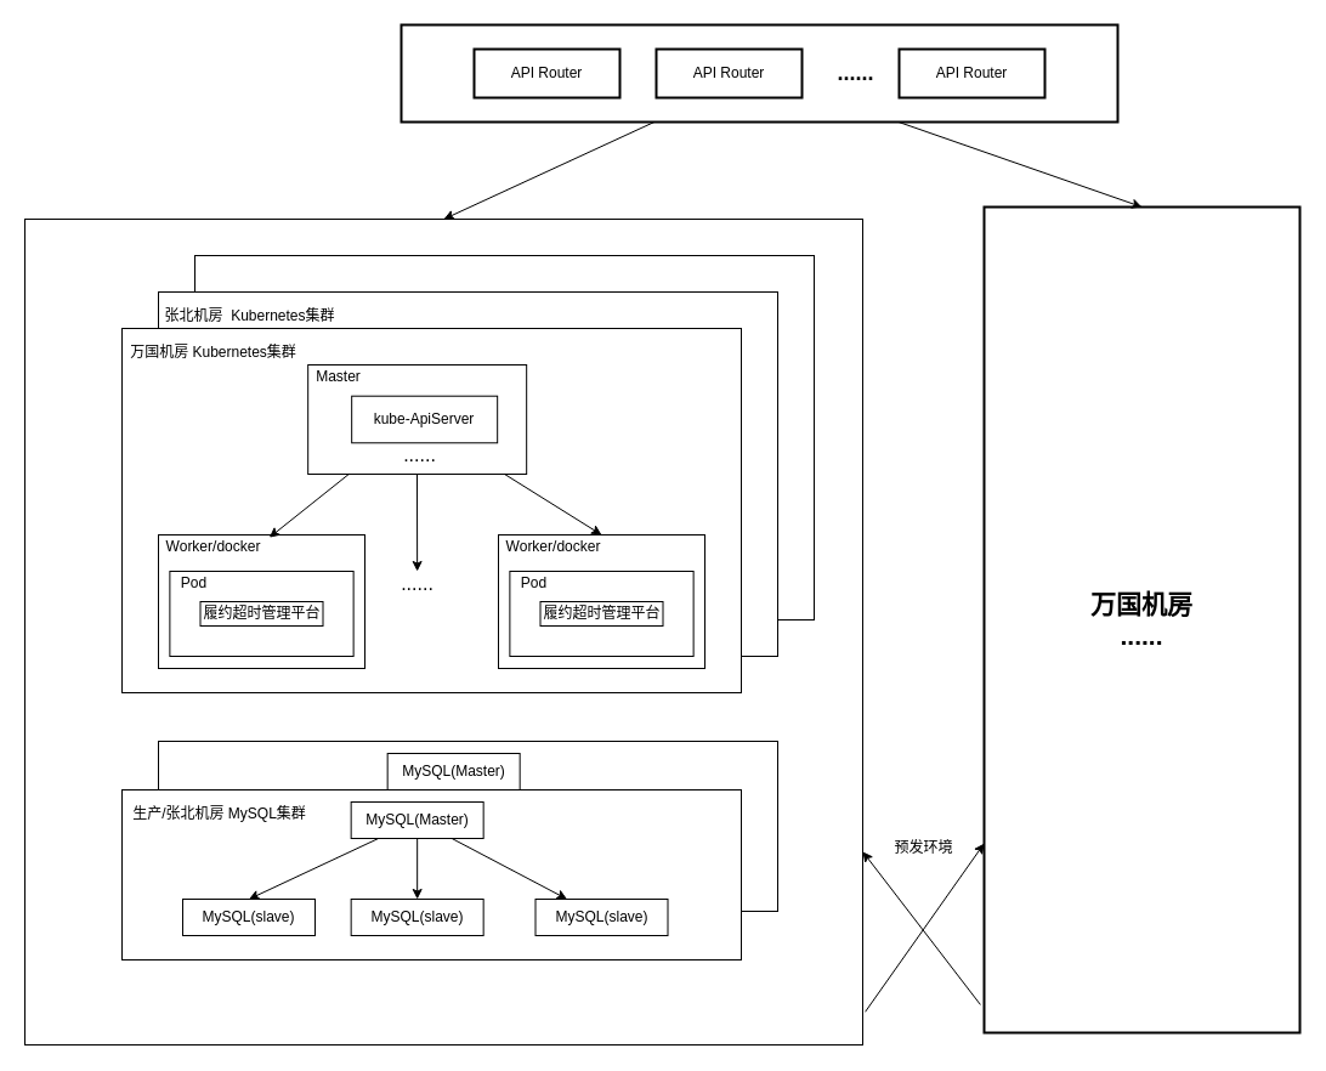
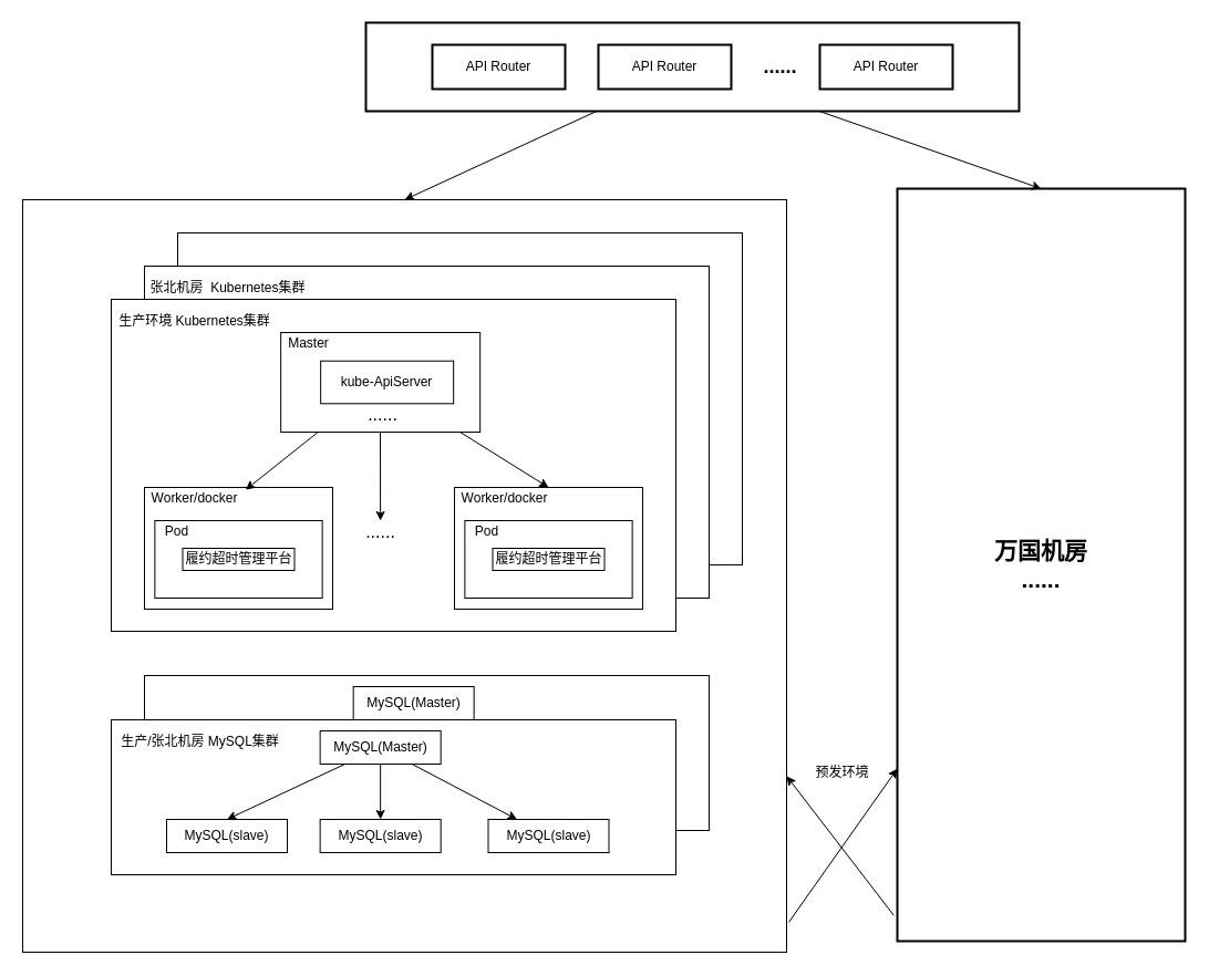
  <mxCell id="0" />
  <mxCell id="1" parent="0" />
  <mxCell id="2" value="" style="rounded=0;whiteSpace=wrap;html=1;" vertex="1" parent="1"><mxGeometry x="20" y="180" width="690" height="680" as="geometry" /></mxCell>
  <mxCell id="3" value="" style="group" vertex="1" connectable="0" parent="1"><mxGeometry x="130" y="610" width="510" height="175" as="geometry" /></mxCell>
  <mxCell id="4" value="" style="rounded=0;whiteSpace=wrap;html=1;" vertex="1" parent="3"><mxGeometry width="510" height="140" as="geometry" /></mxCell>
  <mxCell id="5" value="MySQL(Master)" style="rounded=0;whiteSpace=wrap;html=1;" vertex="1" parent="3"><mxGeometry x="188.66" y="10" width="109" height="30" as="geometry" /></mxCell>
  <mxCell id="6" value="MySQL(slave)" style="rounded=0;whiteSpace=wrap;html=1;" vertex="1" parent="3"><mxGeometry x="50.0" y="90" width="109" height="30" as="geometry" /></mxCell>
  <mxCell id="7" style="edgeStyle=none;rounded=0;orthogonalLoop=1;jettySize=auto;html=1;entryX=0.5;entryY=0;entryDx=0;entryDy=0;" edge="1" parent="3" source="5" target="6"><mxGeometry relative="1" as="geometry" /></mxCell>
  <mxCell id="8" value="MySQL(slave)" style="rounded=0;whiteSpace=wrap;html=1;" vertex="1" parent="3"><mxGeometry x="188.66" y="90" width="109" height="30" as="geometry" /></mxCell>
  <mxCell id="9" style="edgeStyle=none;rounded=0;orthogonalLoop=1;jettySize=auto;html=1;" edge="1" parent="3" source="5" target="8"><mxGeometry relative="1" as="geometry" /></mxCell>
  <mxCell id="10" value="MySQL(slave)" style="rounded=0;whiteSpace=wrap;html=1;" vertex="1" parent="3"><mxGeometry x="340.5" y="90" width="109" height="30" as="geometry" /></mxCell>
  <mxCell id="11" style="edgeStyle=none;rounded=0;orthogonalLoop=1;jettySize=auto;html=1;" edge="1" parent="3" source="5" target="10"><mxGeometry relative="1" as="geometry" /></mxCell>
  <mxCell id="12" value="" style="group" vertex="1" connectable="0" parent="3"><mxGeometry x="-30" y="40" width="510" height="140" as="geometry" /></mxCell>
  <mxCell id="13" value="" style="rounded=0;whiteSpace=wrap;html=1;" vertex="1" parent="12"><mxGeometry width="510" height="140" as="geometry" /></mxCell>
  <mxCell id="14" value="MySQL(Master)" style="rounded=0;whiteSpace=wrap;html=1;" vertex="1" parent="12"><mxGeometry x="188.66" y="10" width="109" height="30" as="geometry" /></mxCell>
  <mxCell id="15" value="MySQL(slave)" style="rounded=0;whiteSpace=wrap;html=1;" vertex="1" parent="12"><mxGeometry x="50.0" y="90" width="109" height="30" as="geometry" /></mxCell>
  <mxCell id="16" style="edgeStyle=none;rounded=0;orthogonalLoop=1;jettySize=auto;html=1;entryX=0.5;entryY=0;entryDx=0;entryDy=0;" edge="1" parent="12" source="14" target="15"><mxGeometry relative="1" as="geometry" /></mxCell>
  <mxCell id="17" value="MySQL(slave)" style="rounded=0;whiteSpace=wrap;html=1;" vertex="1" parent="12"><mxGeometry x="188.66" y="90" width="109" height="30" as="geometry" /></mxCell>
  <mxCell id="18" style="edgeStyle=none;rounded=0;orthogonalLoop=1;jettySize=auto;html=1;" edge="1" parent="12" source="14" target="17"><mxGeometry relative="1" as="geometry" /></mxCell>
  <mxCell id="19" value="MySQL(slave)" style="rounded=0;whiteSpace=wrap;html=1;" vertex="1" parent="12"><mxGeometry x="340.5" y="90" width="109" height="30" as="geometry" /></mxCell>
  <mxCell id="20" style="edgeStyle=none;rounded=0;orthogonalLoop=1;jettySize=auto;html=1;" edge="1" parent="12" source="14" target="19"><mxGeometry relative="1" as="geometry" /></mxCell>
  <mxCell id="21" value="生产/张北机房 MySQL集群" style="text;html=1;align=center;verticalAlign=middle;resizable=0;points=[];autosize=1;" vertex="1" parent="12"><mxGeometry y="10" width="160" height="20" as="geometry" /></mxCell>
  <mxCell id="22" value="" style="group" vertex="1" connectable="0" parent="1"><mxGeometry x="160" y="210" width="510" height="300" as="geometry" /></mxCell>
  <mxCell id="23" value="" style="rounded=0;whiteSpace=wrap;html=1;" vertex="1" parent="22"><mxGeometry width="510" height="300" as="geometry" /></mxCell>
  <mxCell id="24" value="" style="group" vertex="1" connectable="0" parent="22"><mxGeometry x="153.17" y="30" width="180" height="90" as="geometry" /></mxCell>
  <mxCell id="25" value="" style="rounded=0;whiteSpace=wrap;html=1;" vertex="1" parent="24"><mxGeometry width="180" height="90" as="geometry" /></mxCell>
  <mxCell id="26" value="Master" style="text;html=1;align=center;verticalAlign=middle;resizable=0;points=[];autosize=1;" vertex="1" parent="24"><mxGeometry width="50" height="20" as="geometry" /></mxCell>
  <mxCell id="27" value="kube-ApiServer" style="rounded=0;whiteSpace=wrap;html=1;" vertex="1" parent="24"><mxGeometry x="36" y="25.714" width="120" height="38.571" as="geometry" /></mxCell>
  <mxCell id="28" value="&lt;font style=&quot;font-size: 16px&quot;&gt;......&lt;/font&gt;" style="text;html=1;align=center;verticalAlign=middle;resizable=0;points=[];autosize=1;" vertex="1" parent="24"><mxGeometry x="72" y="64.286" width="40" height="20" as="geometry" /></mxCell>
  <mxCell id="29" value="" style="group" vertex="1" connectable="0" parent="22"><mxGeometry x="30" y="170" width="170" height="110" as="geometry" /></mxCell>
  <mxCell id="30" value="" style="rounded=0;whiteSpace=wrap;html=1;" vertex="1" parent="29"><mxGeometry width="170" height="110" as="geometry" /></mxCell>
  <mxCell id="31" value="Worker/docker" style="text;html=1;align=center;verticalAlign=middle;resizable=0;points=[];autosize=1;" vertex="1" parent="29"><mxGeometry width="90" height="20" as="geometry" /></mxCell>
  <mxCell id="32" value="" style="rounded=0;whiteSpace=wrap;html=1;" vertex="1" parent="29"><mxGeometry x="9.38" y="30" width="151.25" height="70" as="geometry" /></mxCell>
  <mxCell id="33" value="Pod" style="text;html=1;align=center;verticalAlign=middle;resizable=0;points=[];autosize=1;" vertex="1" parent="29"><mxGeometry x="9.38" y="30" width="40" height="20" as="geometry" /></mxCell>
  <mxCell id="34" value="履约超时管理平台" style="rounded=0;whiteSpace=wrap;html=1;" vertex="1" parent="29"><mxGeometry x="34.5" y="55" width="101" height="20" as="geometry" /></mxCell>
  <mxCell id="35" value="" style="group" vertex="1" connectable="0" parent="22"><mxGeometry x="310" y="170" width="170" height="110" as="geometry" /></mxCell>
  <mxCell id="36" value="" style="rounded=0;whiteSpace=wrap;html=1;" vertex="1" parent="35"><mxGeometry width="170" height="110" as="geometry" /></mxCell>
  <mxCell id="37" value="Worker/docker" style="text;html=1;align=center;verticalAlign=middle;resizable=0;points=[];autosize=1;" vertex="1" parent="35"><mxGeometry width="90" height="20" as="geometry" /></mxCell>
  <mxCell id="38" value="" style="rounded=0;whiteSpace=wrap;html=1;" vertex="1" parent="35"><mxGeometry x="9.38" y="30" width="151.25" height="70" as="geometry" /></mxCell>
  <mxCell id="39" value="Pod" style="text;html=1;align=center;verticalAlign=middle;resizable=0;points=[];autosize=1;" vertex="1" parent="35"><mxGeometry x="9.38" y="30" width="40" height="20" as="geometry" /></mxCell>
  <mxCell id="40" value="履约超时管理平台" style="rounded=0;whiteSpace=wrap;html=1;" vertex="1" parent="35"><mxGeometry x="34.5" y="55" width="101" height="20" as="geometry" /></mxCell>
  <mxCell id="41" value="&lt;font style=&quot;font-size: 16px&quot;&gt;......&lt;/font&gt;" style="text;html=1;align=center;verticalAlign=middle;resizable=0;points=[];autosize=1;" vertex="1" parent="22"><mxGeometry x="223.16" y="200" width="40" height="20" as="geometry" /></mxCell>
  <mxCell id="42" style="rounded=0;orthogonalLoop=1;jettySize=auto;html=1;entryX=1.015;entryY=0.108;entryDx=0;entryDy=0;entryPerimeter=0;" edge="1" parent="22" source="25" target="31"><mxGeometry relative="1" as="geometry" /></mxCell>
  <mxCell id="43" style="edgeStyle=none;rounded=0;orthogonalLoop=1;jettySize=auto;html=1;entryX=0.5;entryY=0;entryDx=0;entryDy=0;" edge="1" parent="22" source="25" target="36"><mxGeometry relative="1" as="geometry" /></mxCell>
  <mxCell id="44" style="edgeStyle=none;rounded=0;orthogonalLoop=1;jettySize=auto;html=1;" edge="1" parent="22" target="41"><mxGeometry relative="1" as="geometry"><mxPoint x="243" y="120" as="sourcePoint" /></mxGeometry></mxCell>
  <mxCell id="45" value="" style="group" vertex="1" connectable="0" parent="1"><mxGeometry x="130" y="240" width="510" height="300" as="geometry" /></mxCell>
  <mxCell id="46" value="" style="rounded=0;whiteSpace=wrap;html=1;" vertex="1" parent="45"><mxGeometry width="510" height="300" as="geometry" /></mxCell>
  <mxCell id="47" value="" style="group" vertex="1" connectable="0" parent="45"><mxGeometry x="153.17" y="30" width="180" height="90" as="geometry" /></mxCell>
  <mxCell id="48" value="" style="rounded=0;whiteSpace=wrap;html=1;" vertex="1" parent="47"><mxGeometry width="180" height="90" as="geometry" /></mxCell>
  <mxCell id="49" value="Master" style="text;html=1;align=center;verticalAlign=middle;resizable=0;points=[];autosize=1;" vertex="1" parent="47"><mxGeometry width="50" height="20" as="geometry" /></mxCell>
  <mxCell id="50" value="kube-ApiServer" style="rounded=0;whiteSpace=wrap;html=1;" vertex="1" parent="47"><mxGeometry x="36" y="25.714" width="120" height="38.571" as="geometry" /></mxCell>
  <mxCell id="51" value="&lt;font style=&quot;font-size: 16px&quot;&gt;......&lt;/font&gt;" style="text;html=1;align=center;verticalAlign=middle;resizable=0;points=[];autosize=1;" vertex="1" parent="47"><mxGeometry x="72" y="64.286" width="40" height="20" as="geometry" /></mxCell>
  <mxCell id="52" value="" style="group" vertex="1" connectable="0" parent="45"><mxGeometry x="30" y="170" width="170" height="110" as="geometry" /></mxCell>
  <mxCell id="53" value="" style="rounded=0;whiteSpace=wrap;html=1;" vertex="1" parent="52"><mxGeometry width="170" height="110" as="geometry" /></mxCell>
  <mxCell id="54" value="Worker/docker" style="text;html=1;align=center;verticalAlign=middle;resizable=0;points=[];autosize=1;" vertex="1" parent="52"><mxGeometry width="90" height="20" as="geometry" /></mxCell>
  <mxCell id="55" value="" style="rounded=0;whiteSpace=wrap;html=1;" vertex="1" parent="52"><mxGeometry x="9.38" y="30" width="151.25" height="70" as="geometry" /></mxCell>
  <mxCell id="56" value="Pod" style="text;html=1;align=center;verticalAlign=middle;resizable=0;points=[];autosize=1;" vertex="1" parent="52"><mxGeometry x="9.38" y="30" width="40" height="20" as="geometry" /></mxCell>
  <mxCell id="57" value="履约超时管理平台" style="rounded=0;whiteSpace=wrap;html=1;" vertex="1" parent="52"><mxGeometry x="34.5" y="55" width="101" height="20" as="geometry" /></mxCell>
  <mxCell id="58" value="" style="group" vertex="1" connectable="0" parent="45"><mxGeometry x="310" y="170" width="170" height="110" as="geometry" /></mxCell>
  <mxCell id="59" value="" style="rounded=0;whiteSpace=wrap;html=1;" vertex="1" parent="58"><mxGeometry width="170" height="110" as="geometry" /></mxCell>
  <mxCell id="60" value="Worker/docker" style="text;html=1;align=center;verticalAlign=middle;resizable=0;points=[];autosize=1;" vertex="1" parent="58"><mxGeometry width="90" height="20" as="geometry" /></mxCell>
  <mxCell id="61" value="" style="rounded=0;whiteSpace=wrap;html=1;" vertex="1" parent="58"><mxGeometry x="9.38" y="30" width="151.25" height="70" as="geometry" /></mxCell>
  <mxCell id="62" value="Pod" style="text;html=1;align=center;verticalAlign=middle;resizable=0;points=[];autosize=1;" vertex="1" parent="58"><mxGeometry x="9.38" y="30" width="40" height="20" as="geometry" /></mxCell>
  <mxCell id="63" value="履约超时管理平台" style="rounded=0;whiteSpace=wrap;html=1;" vertex="1" parent="58"><mxGeometry x="34.5" y="55" width="101" height="20" as="geometry" /></mxCell>
  <mxCell id="64" value="&lt;font style=&quot;font-size: 16px&quot;&gt;......&lt;/font&gt;" style="text;html=1;align=center;verticalAlign=middle;resizable=0;points=[];autosize=1;" vertex="1" parent="45"><mxGeometry x="223.16" y="200" width="40" height="20" as="geometry" /></mxCell>
  <mxCell id="65" style="rounded=0;orthogonalLoop=1;jettySize=auto;html=1;entryX=1.015;entryY=0.108;entryDx=0;entryDy=0;entryPerimeter=0;" edge="1" parent="45" source="48" target="54"><mxGeometry relative="1" as="geometry" /></mxCell>
  <mxCell id="66" style="edgeStyle=none;rounded=0;orthogonalLoop=1;jettySize=auto;html=1;entryX=0.5;entryY=0;entryDx=0;entryDy=0;" edge="1" parent="45" source="48" target="59"><mxGeometry relative="1" as="geometry" /></mxCell>
  <mxCell id="67" style="edgeStyle=none;rounded=0;orthogonalLoop=1;jettySize=auto;html=1;" edge="1" parent="45" target="64"><mxGeometry relative="1" as="geometry"><mxPoint x="243" y="120" as="sourcePoint" /></mxGeometry></mxCell>
  <mxCell id="68" value="张北机房&amp;nbsp; Kubernetes集群" style="text;html=1;align=center;verticalAlign=middle;resizable=0;points=[];autosize=1;" vertex="1" parent="45"><mxGeometry x="-5" y="10" width="160" height="20" as="geometry" /></mxCell>
  <mxCell id="69" value="" style="group" vertex="1" connectable="0" parent="1"><mxGeometry x="100" y="270" width="510" height="300" as="geometry" /></mxCell>
  <mxCell id="70" value="" style="rounded=0;whiteSpace=wrap;html=1;" vertex="1" parent="69"><mxGeometry width="510" height="300" as="geometry" /></mxCell>
  <mxCell id="71" value="" style="group" vertex="1" connectable="0" parent="69"><mxGeometry x="153.17" y="30" width="180" height="90" as="geometry" /></mxCell>
  <mxCell id="72" value="" style="rounded=0;whiteSpace=wrap;html=1;" vertex="1" parent="71"><mxGeometry width="180" height="90" as="geometry" /></mxCell>
  <mxCell id="73" value="Master" style="text;html=1;align=center;verticalAlign=middle;resizable=0;points=[];autosize=1;" vertex="1" parent="71"><mxGeometry width="50" height="20" as="geometry" /></mxCell>
  <mxCell id="74" value="kube-ApiServer" style="rounded=0;whiteSpace=wrap;html=1;" vertex="1" parent="71"><mxGeometry x="36" y="25.714" width="120" height="38.571" as="geometry" /></mxCell>
  <mxCell id="75" value="&lt;font style=&quot;font-size: 16px&quot;&gt;......&lt;/font&gt;" style="text;html=1;align=center;verticalAlign=middle;resizable=0;points=[];autosize=1;" vertex="1" parent="71"><mxGeometry x="72" y="64.286" width="40" height="20" as="geometry" /></mxCell>
  <mxCell id="76" value="" style="group" vertex="1" connectable="0" parent="69"><mxGeometry x="30" y="170" width="170" height="110" as="geometry" /></mxCell>
  <mxCell id="77" value="" style="rounded=0;whiteSpace=wrap;html=1;" vertex="1" parent="76"><mxGeometry width="170" height="110" as="geometry" /></mxCell>
  <mxCell id="78" value="Worker/docker" style="text;html=1;align=center;verticalAlign=middle;resizable=0;points=[];autosize=1;" vertex="1" parent="76"><mxGeometry width="90" height="20" as="geometry" /></mxCell>
  <mxCell id="79" value="" style="rounded=0;whiteSpace=wrap;html=1;" vertex="1" parent="76"><mxGeometry x="9.38" y="30" width="151.25" height="70" as="geometry" /></mxCell>
  <mxCell id="80" value="Pod" style="text;html=1;align=center;verticalAlign=middle;resizable=0;points=[];autosize=1;" vertex="1" parent="76"><mxGeometry x="9.38" y="30" width="40" height="20" as="geometry" /></mxCell>
  <mxCell id="81" value="履约超时管理平台" style="rounded=0;whiteSpace=wrap;html=1;" vertex="1" parent="76"><mxGeometry x="34.5" y="55" width="101" height="20" as="geometry" /></mxCell>
  <mxCell id="82" value="" style="group" vertex="1" connectable="0" parent="69"><mxGeometry x="310" y="170" width="170" height="110" as="geometry" /></mxCell>
  <mxCell id="83" value="" style="rounded=0;whiteSpace=wrap;html=1;" vertex="1" parent="82"><mxGeometry width="170" height="110" as="geometry" /></mxCell>
  <mxCell id="84" value="Worker/docker" style="text;html=1;align=center;verticalAlign=middle;resizable=0;points=[];autosize=1;" vertex="1" parent="82"><mxGeometry width="90" height="20" as="geometry" /></mxCell>
  <mxCell id="85" value="" style="rounded=0;whiteSpace=wrap;html=1;" vertex="1" parent="82"><mxGeometry x="9.38" y="30" width="151.25" height="70" as="geometry" /></mxCell>
  <mxCell id="86" value="Pod" style="text;html=1;align=center;verticalAlign=middle;resizable=0;points=[];autosize=1;" vertex="1" parent="82"><mxGeometry x="9.38" y="30" width="40" height="20" as="geometry" /></mxCell>
  <mxCell id="87" value="履约超时管理平台" style="rounded=0;whiteSpace=wrap;html=1;" vertex="1" parent="82"><mxGeometry x="34.5" y="55" width="101" height="20" as="geometry" /></mxCell>
  <mxCell id="88" value="&lt;font style=&quot;font-size: 16px&quot;&gt;......&lt;/font&gt;" style="text;html=1;align=center;verticalAlign=middle;resizable=0;points=[];autosize=1;" vertex="1" parent="69"><mxGeometry x="223.16" y="200" width="40" height="20" as="geometry" /></mxCell>
  <mxCell id="89" style="rounded=0;orthogonalLoop=1;jettySize=auto;html=1;entryX=1.015;entryY=0.108;entryDx=0;entryDy=0;entryPerimeter=0;" edge="1" parent="69" source="72" target="78"><mxGeometry relative="1" as="geometry" /></mxCell>
  <mxCell id="90" style="edgeStyle=none;rounded=0;orthogonalLoop=1;jettySize=auto;html=1;entryX=0.5;entryY=0;entryDx=0;entryDy=0;" edge="1" parent="69" source="72" target="83"><mxGeometry relative="1" as="geometry" /></mxCell>
  <mxCell id="91" style="edgeStyle=none;rounded=0;orthogonalLoop=1;jettySize=auto;html=1;" edge="1" parent="69" target="88"><mxGeometry relative="1" as="geometry"><mxPoint x="243" y="120" as="sourcePoint" /></mxGeometry></mxCell>
- <mxCell id="92" value="万国机房 Kubernetes集群" style="text;html=1;align=center;verticalAlign=middle;resizable=0;points=[];autosize=1;" vertex="1" parent="69"><mxGeometry y="10" width="150" height="20" as="geometry" /></mxCell>
+ <mxCell id="92" value="生产环境 Kubernetes集群" style="text;html=1;align=center;verticalAlign=middle;resizable=0;points=[];autosize=1;" vertex="1" parent="69"><mxGeometry y="10" width="150" height="20" as="geometry" /></mxCell>
  <mxCell id="93" value="&lt;font style=&quot;font-size: 21px&quot;&gt;&lt;b&gt;万国机房&lt;br&gt;......&lt;br&gt;&lt;/b&gt;&lt;/font&gt;" style="rounded=0;whiteSpace=wrap;html=1;strokeWidth=2;" vertex="1" parent="1"><mxGeometry x="810" y="170" width="260" height="680" as="geometry" /></mxCell>
  <mxCell id="94" value="" style="group" vertex="1" connectable="0" parent="1"><mxGeometry x="330" y="20" width="590" height="80" as="geometry" /></mxCell>
  <mxCell id="95" value="" style="rounded=0;whiteSpace=wrap;html=1;strokeWidth=2;" vertex="1" parent="94"><mxGeometry width="590" height="80" as="geometry" /></mxCell>
  <mxCell id="96" value="API Router" style="rounded=0;whiteSpace=wrap;html=1;strokeWidth=2;" vertex="1" parent="94"><mxGeometry x="210" y="20" width="120" height="40" as="geometry" /></mxCell>
  <mxCell id="97" value="API Router" style="rounded=0;whiteSpace=wrap;html=1;strokeWidth=2;" vertex="1" parent="94"><mxGeometry x="60" y="20" width="120" height="40" as="geometry" /></mxCell>
  <mxCell id="98" value="API Router" style="rounded=0;whiteSpace=wrap;html=1;strokeWidth=2;" vertex="1" parent="94"><mxGeometry x="410" y="20" width="120" height="40" as="geometry" /></mxCell>
  <mxCell id="99" value="&lt;font style=&quot;font-size: 18px&quot;&gt;&lt;b&gt;......&lt;/b&gt;&lt;/font&gt;" style="text;html=1;align=center;verticalAlign=middle;resizable=0;points=[];autosize=1;" vertex="1" parent="94"><mxGeometry x="348.5" y="30" width="50" height="20" as="geometry" /></mxCell>
  <mxCell id="100" style="edgeStyle=none;rounded=0;orthogonalLoop=1;jettySize=auto;html=1;entryX=0.5;entryY=0;entryDx=0;entryDy=0;" edge="1" parent="1" source="95" target="2"><mxGeometry relative="1" as="geometry" /></mxCell>
  <mxCell id="101" style="edgeStyle=none;rounded=0;orthogonalLoop=1;jettySize=auto;html=1;entryX=0.5;entryY=0;entryDx=0;entryDy=0;" edge="1" parent="1" source="95" target="93"><mxGeometry relative="1" as="geometry" /></mxCell>
  <mxCell id="102" value="" style="endArrow=classic;html=1;exitX=1.003;exitY=0.96;exitDx=0;exitDy=0;exitPerimeter=0;" edge="1" parent="1" source="2" target="93"><mxGeometry width="50" height="50" relative="1" as="geometry"><mxPoint x="720" y="820" as="sourcePoint" /><mxPoint x="770" y="770" as="targetPoint" /></mxGeometry></mxCell>
  <mxCell id="103" value="" style="endArrow=classic;html=1;entryX=1;entryY=0.766;entryDx=0;entryDy=0;entryPerimeter=0;exitX=-0.012;exitY=0.966;exitDx=0;exitDy=0;exitPerimeter=0;" edge="1" parent="1" source="93" target="2"><mxGeometry width="50" height="50" relative="1" as="geometry"><mxPoint x="780" y="843" as="sourcePoint" /><mxPoint x="820" y="708.406" as="targetPoint" /></mxGeometry></mxCell>
  <mxCell id="104" value="预发环境" style="text;html=1;align=center;verticalAlign=middle;resizable=0;points=[];autosize=1;" vertex="1" parent="1"><mxGeometry x="730" y="687.5" width="60" height="20" as="geometry" /></mxCell>
